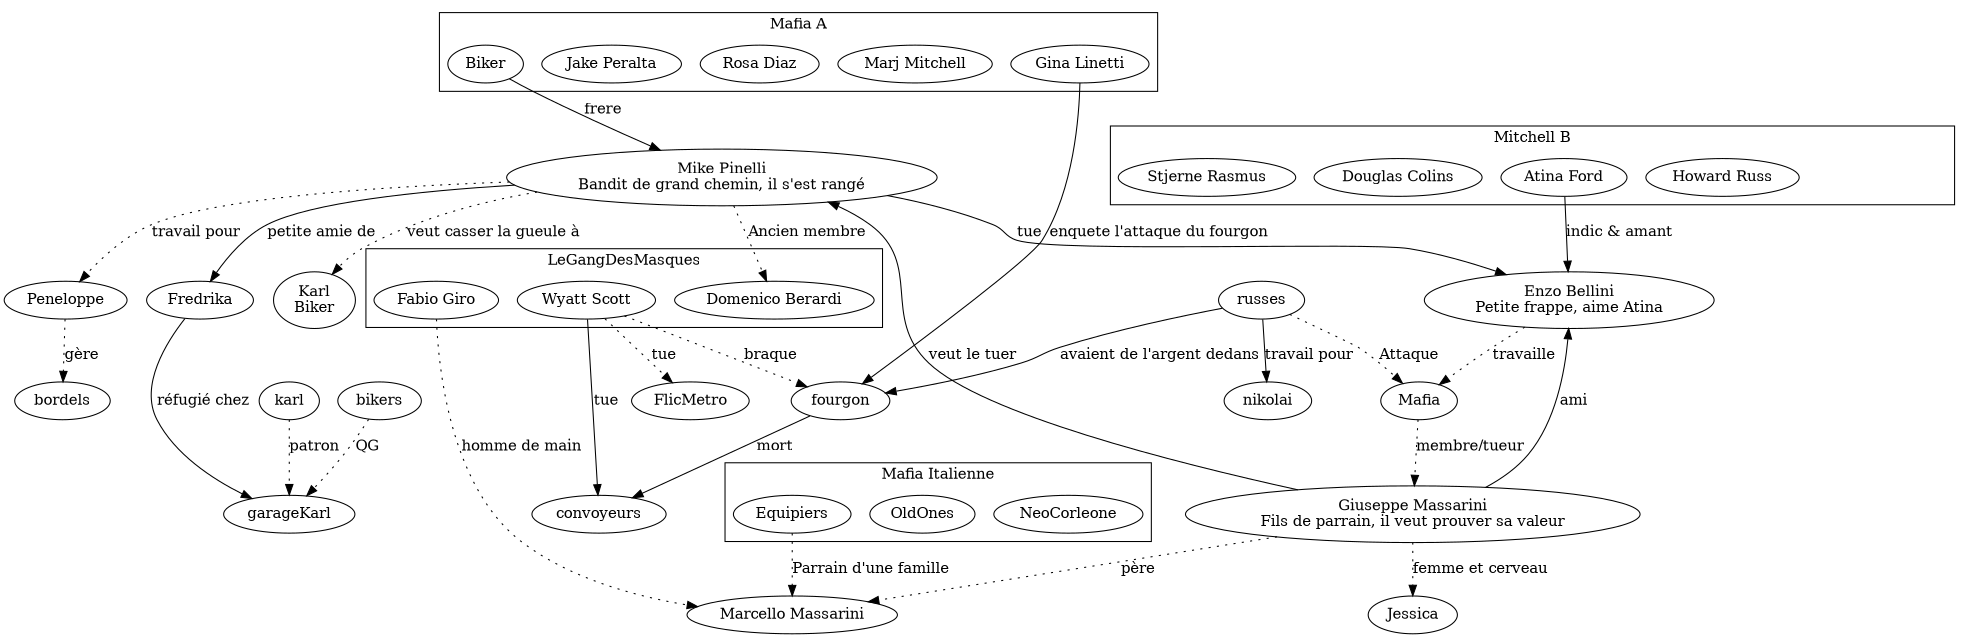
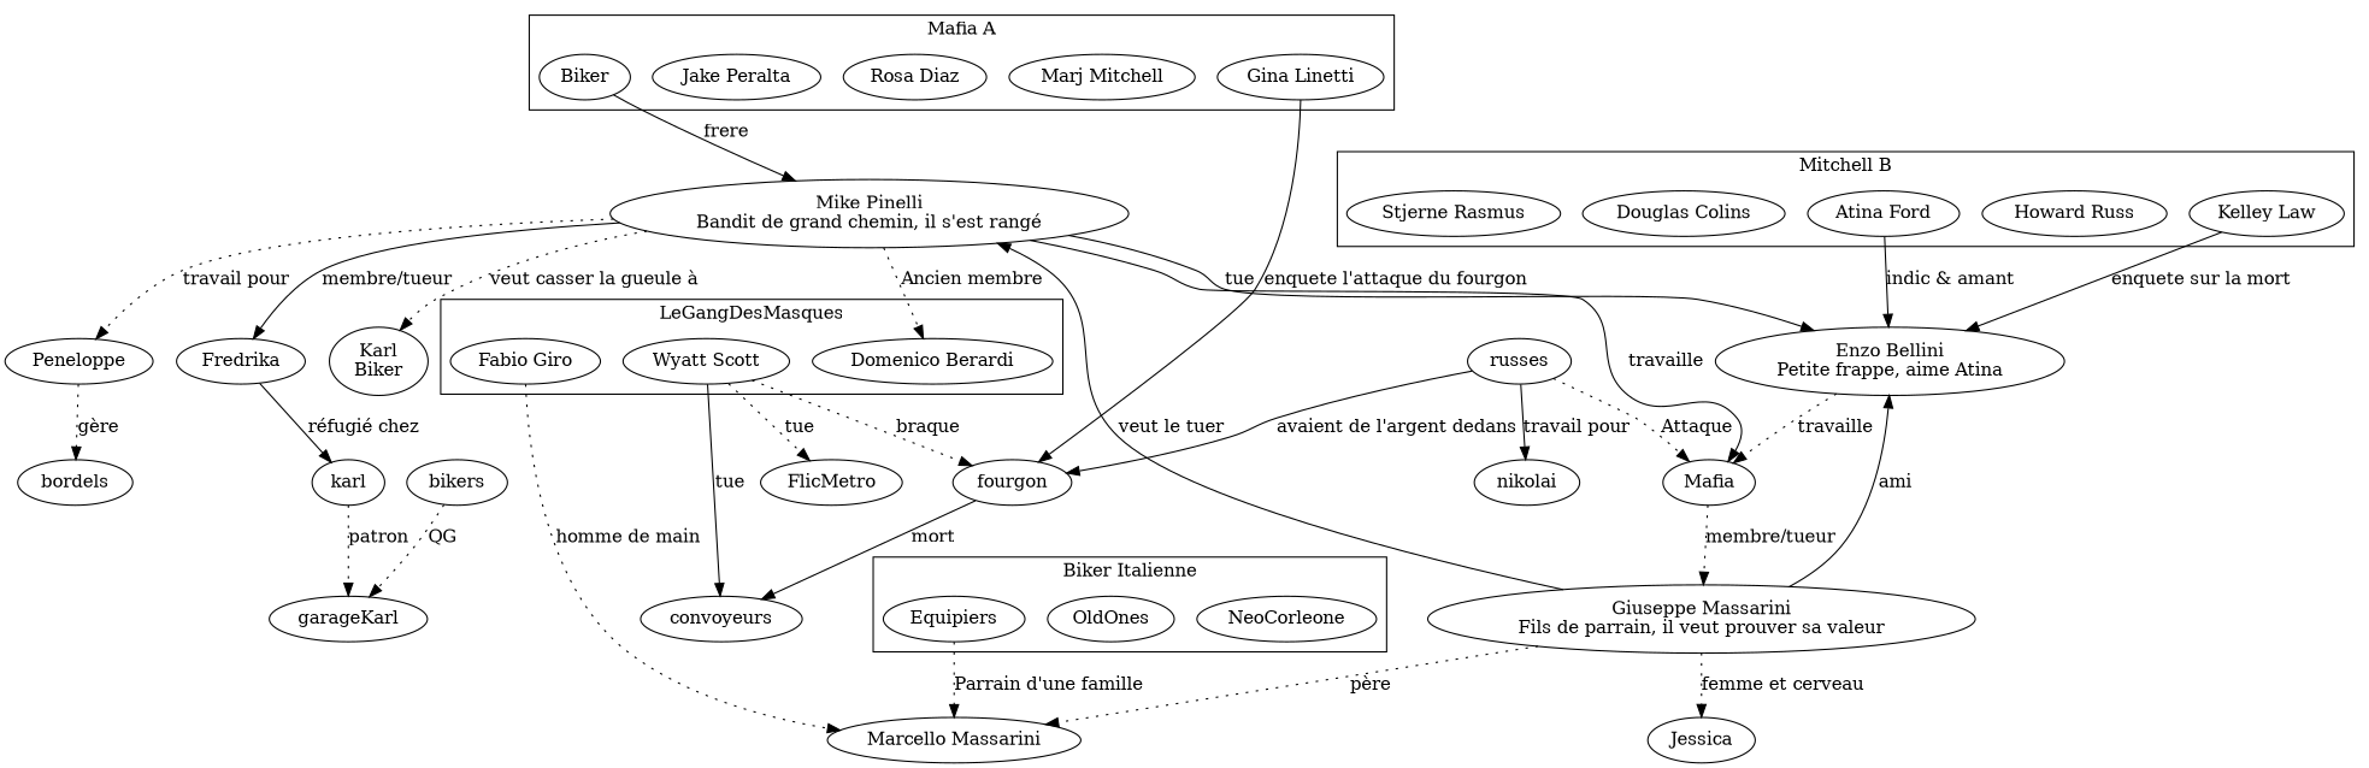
  digraph {
    compound=true
    edge [style=dotted]
    n1 [label=Biker]
    n2 [label="Marj Mitchell"]
    n3 [label="Rosa Diaz"]
    n4 [label="Jake Peralta"]
    n5 [label="Gina Linetti"]
    n6 [label="Atina Ford"]
    n7 [label="Howard Russ"]
+   n8 [label="Kelley Law"]
    n9 [label="Douglas Colins"]
    n10 [label="Stjerne Rasmus"]
    NeoCorleone
    OldOnes
    Equipiers
    n14 [label="Domenico Berardi"]
    n15 [label="Wyatt Scott"]
    n16 [label="Fabio Giro"]
    n17 [label="Mike Pinelli\nBandit de grand chemin, il s'est rangé"]
    fourgon
    n19 [label="Enzo Bellini\nPetite frappe, aime Atina"]
    n20 [label="Marcello Massarini"]
    convoyeurs
    FlicMetro
    Mafia
    Peneloppe
    Fredrika
    n26 [label="Karl\nBiker"]
    n27 [label="Giuseppe Massarini\nFils de parrain, il veut prouver sa valeur"]
    bordels
    garageKarl
    Jessica
    karl
    bikers
    russes
    nikolai
    subgraph cluster_1 {
      label="Mafia A"
      n1
      n2
      n3
      n4
      n5
    }
    subgraph cluster_2 {
      label="Mitchell B"
      n6
      n7
+     n8
      n9
      n10
    }
    subgraph cluster_3 {
-     label="Mafia Italienne"
+     label="Biker Italienne"
      NeoCorleone
      OldOnes
      Equipiers
    }
    subgraph cluster_4 {
      label=LeGangDesMasques
      n14
      n15
      n16
    }
    n1 -> n17 [label=frere style=solid]
    n5 -> fourgon [label="enquete l'attaque du fourgon" style=solid]
    n6 -> n19 [label="indic & amant" style=solid]
+   n8 -> n19 [label="enquete sur la mort" style=solid]
    Equipiers -> n20 [label="Parrain d'une famille"]
    n15 -> fourgon [label=braque]
    n15 -> convoyeurs [label=tue style=solid]
    n15 -> FlicMetro [label=tue]
    n16 -> n20 [label="homme de main"]
    n17 -> n14 [label="Ancien membre"]
    n17 -> n19 [label=tue style=solid]
+   n17 -> Mafia [label=travaille style=solid]
    n17 -> Peneloppe [label="travail pour"]
-   n17 -> Fredrika [label="petite amie de" style=solid]
+   n17 -> Fredrika [label="membre/tueur" style=solid]
    n17 -> n26 [label="veut casser la gueule à"]
    fourgon -> convoyeurs [label=mort style=solid]
    n19 -> Mafia [label=travaille]
    Mafia -> n27 [label="membre/tueur"]
    Peneloppe -> bordels [label="gère"]
-   Fredrika -> garageKarl [label="réfugié chez" style=solid]
+   Fredrika -> karl [label="réfugié chez" style=solid]
    n27 -> n17 [label="veut le tuer" style=solid]
    n27 -> n19 [label=ami style=solid]
    n27 -> n20 [label="père"]
    n27 -> Jessica [label="femme et cerveau"]
    karl -> garageKarl [label=patron]
    bikers -> garageKarl [label=QG]
    russes -> fourgon [label="avaient de l'argent dedans" style=solid]
    russes -> Mafia [label=Attaque]
    russes -> nikolai [label="travail pour" style=solid]
  }
